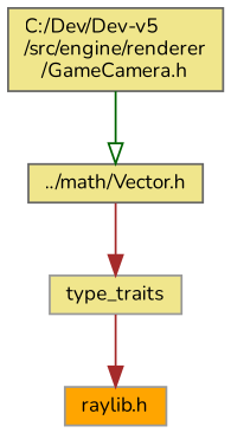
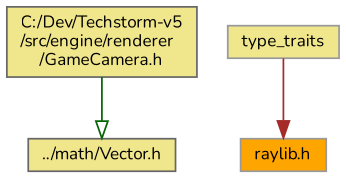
  digraph {
    fontname=Nunito
    node [color=grey60 fillcolor=khaki fontname=Nunito fontsize=10 shape=box style=filled]
    edge [arrowhead=normal color=brown fontname=Nunito fontsize=10 labelfontname=Helvetica labelfontsize=10 style=solid]
-   n1 [color=gray40 fontcolor=black height=0.2 label="C:/Dev/Dev-v5\l/src/engine/renderer\l/GameCamera.h" width=0.4]
+   n1 [color=gray40 fontcolor=black height=0.2 label="C:/Dev/Techstorm-v5\l/src/engine/renderer\l/GameCamera.h" width=0.4]
    n2 [color=grey40 height=0.2 label="../math/Vector.h" width=0.4]
    n3 [height=0.2 label=type_traits width=0.4]
    n4 [fillcolor=orange height=0.2 label="raylib.h" width=0.4]
    n1 -> n2 [arrowhead=onormal color=darkgreen]
-   n2 -> n3
    n3 -> n4
  }
